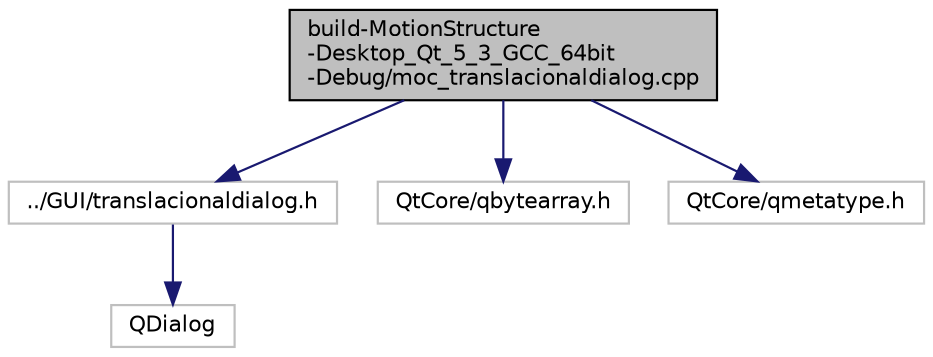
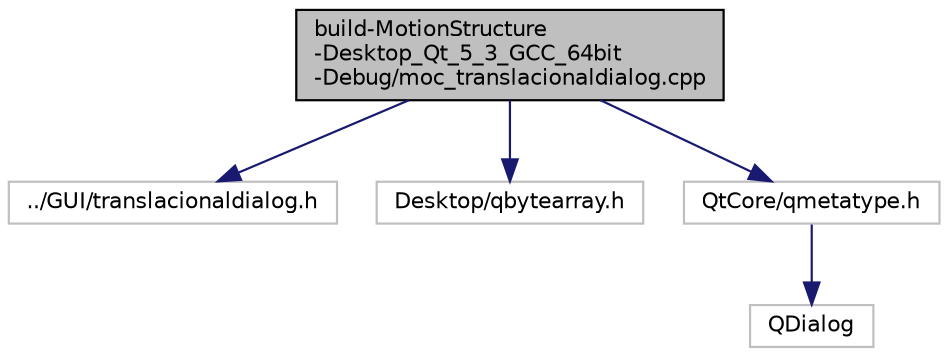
  digraph {
    node [color=grey75 fillcolor=white fontname=Helvetica fontsize=10 shape=record style=filled]
    edge [color=midnightblue fontname=Helvetica fontsize=10 labelfontname=Helvetica labelfontsize=10 style=solid]
    n1 [color=black fillcolor=grey75 fontcolor=black height=0.2 label="build-MotionStructure\l-Desktop_Qt_5_3_GCC_64bit\l-Debug/moc_translacionaldialog.cpp" width=0.4]
    n2 [height=0.2 label="../GUI/translacionaldialog.h" width=0.4]
-   n3 [height=0.2 label="QtCore/qbytearray.h" width=0.4]
+   n3 [height=0.2 label="Desktop/qbytearray.h" width=0.4]
    n4 [height=0.2 label="QtCore/qmetatype.h" width=0.4]
    n5 [height=0.2 label=QDialog width=0.4]
    n1 -> n2
    n1 -> n3
    n1 -> n4
-   n2 -> n5
+   n4 -> n5
  }
